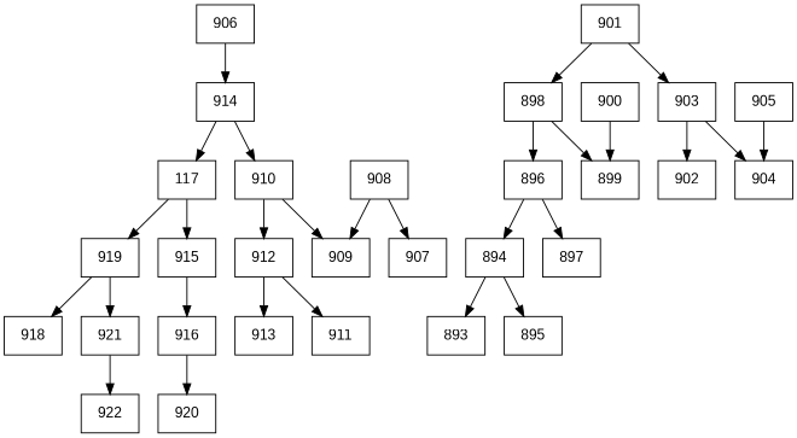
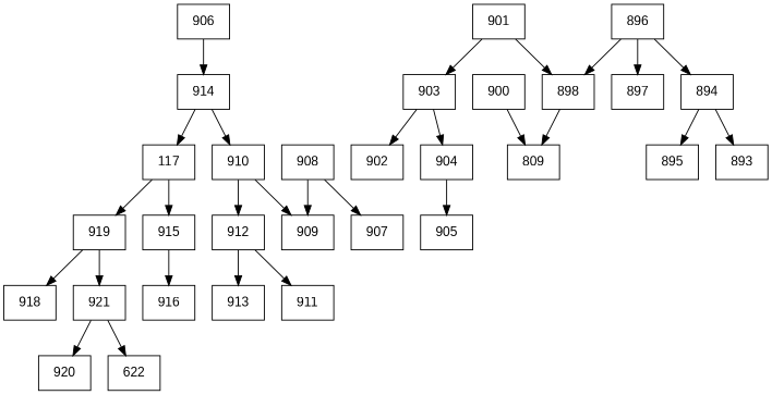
  digraph {
    concentrate=true
    fontname="Liberation Sans"
    rankdir=UD
    node [fontname="Liberation Sans" shape=record]
    edge [fontname="Liberation Sans"]
    n1 [label=906]
    n2 [label=914]
    n3 [label=901]
    n4 [label=898]
    n5 [label=903]
    n6 [label=910]
    n7 [label=117]
    n8 [label=896]
-   n9 [label=899]
+   n9 [label=809]
    n10 [label=902]
    n11 [label=904]
    n12 [label=894]
    n13 [label=897]
    n14 [label=900]
    n15 [label=893]
    n16 [label=895]
    n17 [label=905]
    n18 [label=912]
    n19 [label=909]
    n20 [label=915]
    n21 [label=919]
    n22 [label=908]
    n23 [label=907]
    n24 [label=911]
    n25 [label=913]
    n26 [label=916]
    n27 [label=918]
    n28 [label=921]
    n29 [label=920]
-   n30 [label=922]
+   n30 [label=622]
    n1 -> n2
    n2 -> n6
    n2 -> n7
    n3 -> n4
    n3 -> n5
-   n4 -> n8
+   n8 -> n4
    n4 -> n9
    n5 -> n10
    n5 -> n11
    n6 -> n18
    n6 -> n19
    n7 -> n20
    n7 -> n21
    n8 -> n12
    n8 -> n13
-   n17 -> n11
+   n11 -> n17
    n12 -> n15
    n12 -> n16
    n14 -> n9
    n18 -> n24
    n18 -> n25
    n20 -> n26
    n21 -> n27
    n21 -> n28
    n22 -> n19
    n22 -> n23
-   n26 -> n29
+   n28 -> n29
    n28 -> n30
  }
